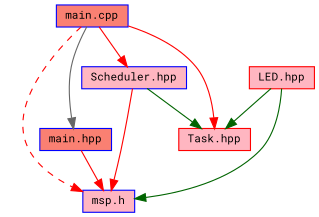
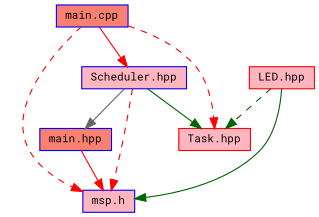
  digraph {
    fontname="Roboto Mono"
    node [color=blue fillcolor=lightpink fontname="Roboto Mono" fontsize=10 shape=record style=filled]
    edge [color=red fontname="Roboto Mono" fontsize=10 labelfontname=Helvetica labelfontsize=10 style=solid]
    n1 [fillcolor=salmon fontcolor=black height=0.2 label="main.cpp" width=0.4]
    n2 [height=0.2 label="msp.h" width=0.4]
    n3 [fillcolor=salmon height=0.2 label="main.hpp" width=0.4]
    n4 [height=0.2 label="Scheduler.hpp" width=0.4]
    n5 [color=red height=0.2 label="Task.hpp" width=0.4]
    n6 [color=red height=0.2 label="LED.hpp" width=0.4]
    n1 -> n2 [style=dashed]
-   n1 -> n3 [color=gray40]
+   n4 -> n3 [color=gray40]
    n1 -> n4
-   n1 -> n5
+   n1 -> n5 [style=dashed]
    n3 -> n2
-   n4 -> n2
+   n4 -> n2 [style=dashed]
    n4 -> n5 [color=darkgreen]
    n6 -> n2 [color=darkgreen]
-   n6 -> n5 [color=darkgreen]
+   n6 -> n5 [color=darkgreen style=dashed]
  }
